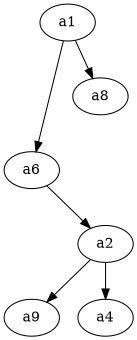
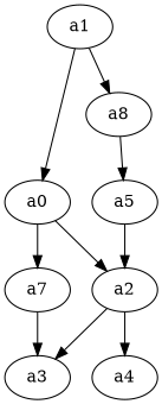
  digraph {
    n1 [label=a1]
-   n2 [label=a6]
+   n2 [label=a0]
    n3 [label=a8]
    n4 [label=a2]
+   n5 [label=a7]
+   n6 [label=a5]
    n7 [label=a4]
-   n8 [label=a9]
+   n8 [label=a3]
    n1 -> n2
    n1 -> n3
    n2 -> n4
+   n2 -> n5
+   n3 -> n6
    n4 -> n7
    n4 -> n8
+   n5 -> n8
+   n6 -> n4
  }
